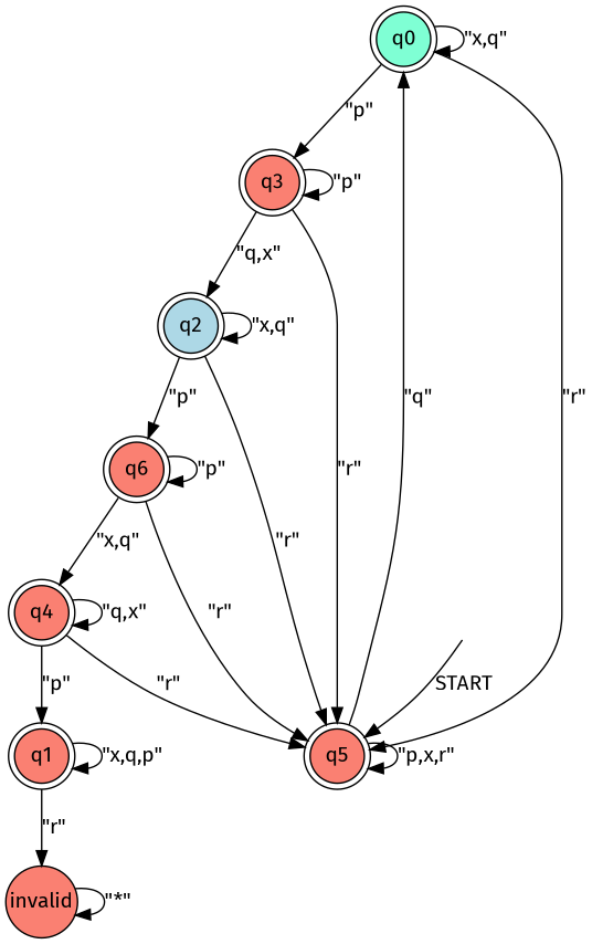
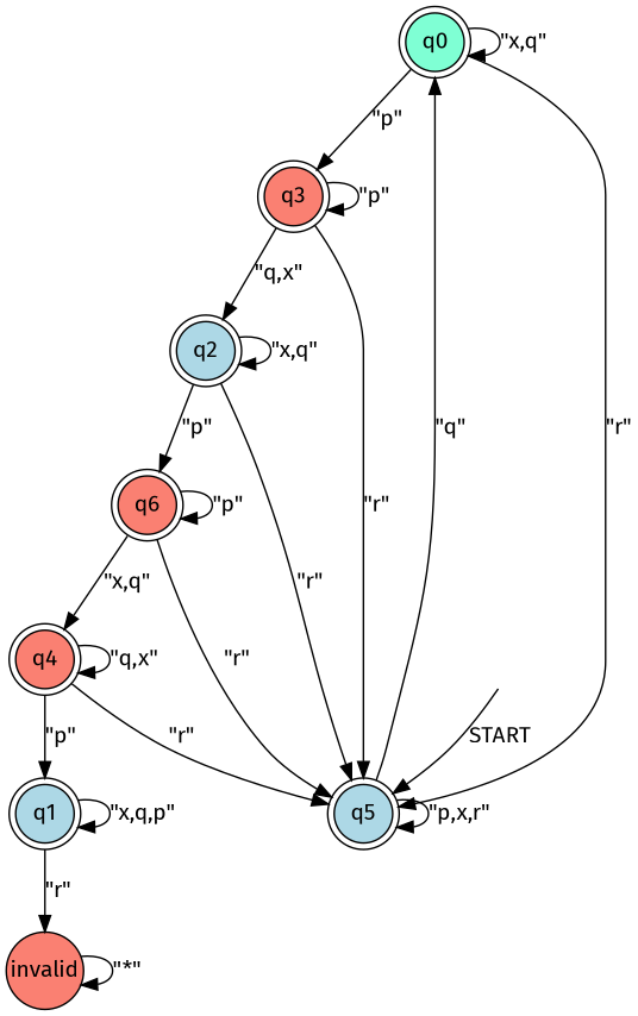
  digraph {
    fontname="Fira Sans"
    rankdir=TB
    node [fillcolor=salmon fontname="Fira Sans" margin=0 shape=doublecircle style=filled]
    edge [fontname="Fira Sans"]
    q0 [fillcolor=aquamarine]
    q3
-   q5
+   q5 [fillcolor=lightblue]
    q2 [fillcolor=lightblue]
-   q1
+   q1 [fillcolor=lightblue]
    invalid [shape=circle]
    q6
    q4
    start0 [shape=none style=invis fillcolor="" margin=""]
    q0 -> q0 [label="\"x,q\""]
    q0 -> q3 [label="\"p\""]
    q0 -> q5 [label="\"r\""]
    q3 -> q3 [label="\"p\""]
    q3 -> q5 [label="\"r\""]
    q3 -> q2 [label="\"q,x\""]
    q5 -> q0 [label="\"q\""]
    q5 -> q5 [label="\"p,x,r\""]
    q2 -> q5 [label="\"r\""]
    q2 -> q2 [label="\"x,q\""]
    q2 -> q6 [label="\"p\""]
    q1 -> q1 [label="\"x,q,p\""]
    q1 -> invalid [label="\"r\""]
    invalid -> invalid [label="\"*\""]
    q6 -> q5 [label="\"r\""]
    q6 -> q6 [label="\"p\""]
    q6 -> q4 [label="\"x,q\""]
    q4 -> q5 [label="\"r\""]
    q4 -> q1 [label="\"p\""]
    q4 -> q4 [label="\"q,x\""]
    start0 -> q5 [label=START]
  }
